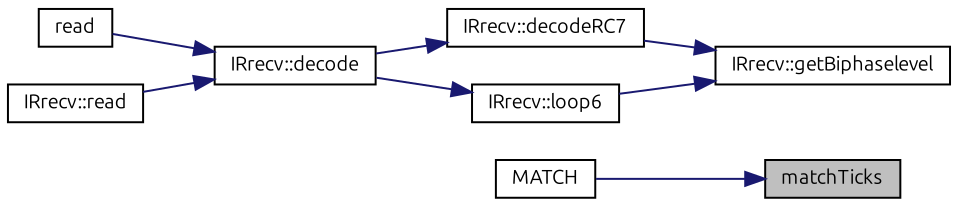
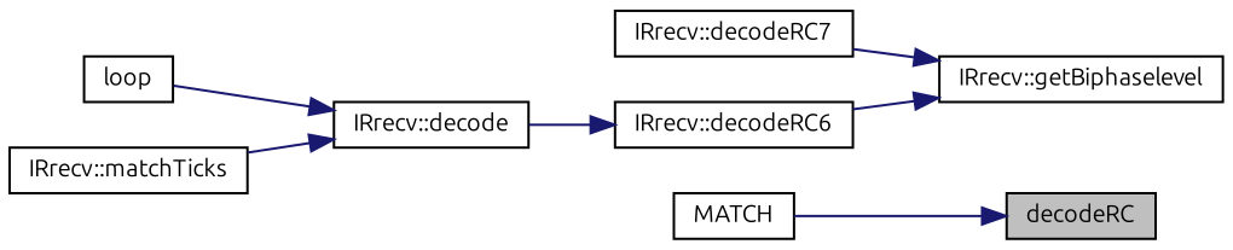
  digraph {
    fontname=Ubuntu
    rankdir=RL
    node [color=black fillcolor=white fontname=Ubuntu fontsize=10 shape=record style=filled]
    edge [color=midnightblue dir=back fontname=Ubuntu fontsize=10 labelfontname=Helvetica labelfontsize=10 style=solid]
-   n1 [fillcolor=grey75 fontcolor=black height=0.2 label=matchTicks width=0.4]
+   n1 [fillcolor=grey75 fontcolor=black height=0.2 label=decodeRC width=0.4]
    n2 [height=0.2 label=MATCH width=0.4]
    n3 [height=0.2 label="IRrecv::getBiphaselevel" width=0.4]
    n4 [height=0.2 label="IRrecv::decodeRC7" width=0.4]
-   n5 [height=0.2 label="IRrecv::loop6" width=0.4]
+   n5 [height=0.2 label="IRrecv::decodeRC6" width=0.4]
    n6 [height=0.2 label="IRrecv::decode" width=0.4]
-   n7 [height=0.2 label=read width=0.4]
-   n8 [height=0.2 label="IRrecv::read" width=0.4]
+   n7 [height=0.2 label=loop width=0.4]
+   n8 [height=0.2 label="IRrecv::matchTicks" width=0.4]
    n1 -> n2
    n3 -> n4
    n3 -> n5
-   n4 -> n6
    n5 -> n6
    n6 -> n7
    n6 -> n8
  }
